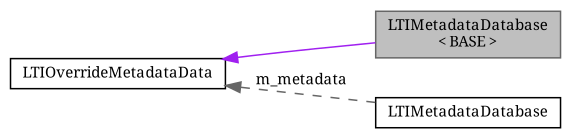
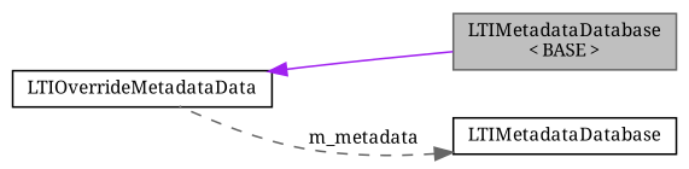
  digraph {
    fontname="Noto Serif"
    rankdir=LR
    node [color=black fontname="Noto Serif" fontsize=10 shape=record]
    edge [dir=back fontname="Noto Serif" fontsize=10 labelfontname=Helvetica labelfontsize=10]
    n1 [color=gray40 fillcolor=grey75 fontcolor=black height=0.2 label="LTIMetadataDatabase\l\< BASE \>" style=filled width=0.4]
    n2 [height=0.2 label=LTIOverrideMetadataData width=0.4]
    n3 [height=0.2 label=LTIMetadataDatabase width=0.4]
    n2 -> n1 [color=purple style=solid]
-   n2 -> n3 [color=gray40 label=" m_metadata" style=dashed]
+   n3 -> n2 [color=gray40 label=" m_metadata" style=dashed]
  }
